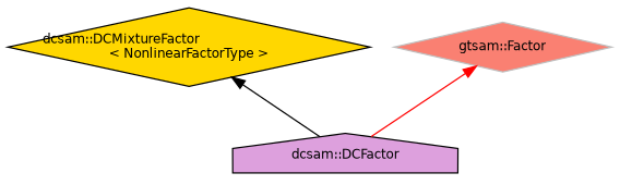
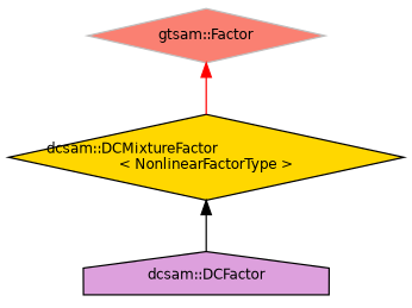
  digraph {
    fontname="DejaVu Sans"
    node [color=black fontname="DejaVu Sans" fontsize=10 shape=diamond style=filled]
    edge [dir=back fontname="DejaVu Sans" fontsize=10 labelfontname=Helvetica labelfontsize=10 style=solid]
    n1 [fillcolor=gold fontcolor=black height=0.2 label="dcsam::DCMixtureFactor\l\< NonlinearFactorType \>" width=0.4]
    n2 [fillcolor=plum height=0.2 label="dcsam::DCFactor" shape=house width=0.4]
    n3 [color=grey75 fillcolor=salmon height=0.2 label="gtsam::Factor" width=0.4]
    n1 -> n2 [color=black]
-   n3 -> n2 [color=red]
+   n3 -> n1 [color=red]
  }
